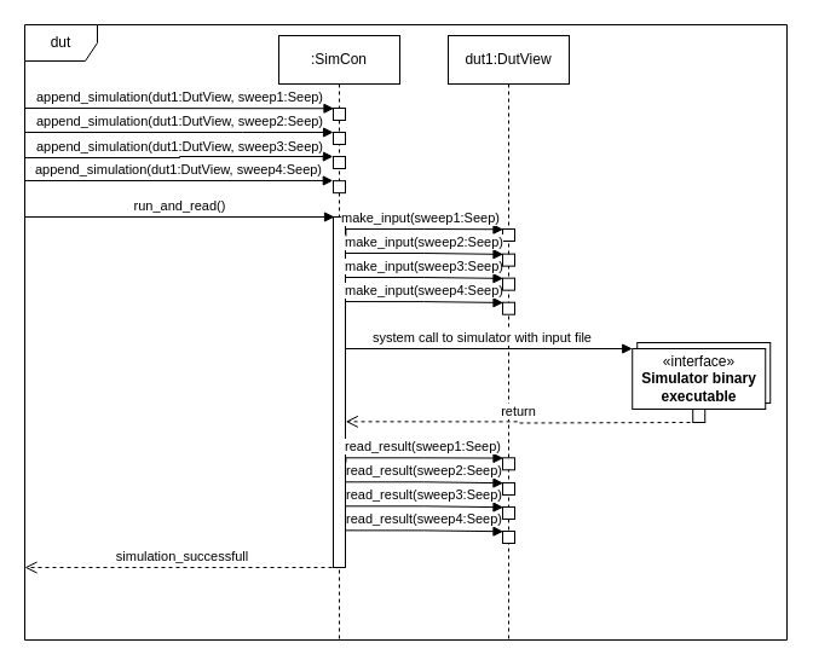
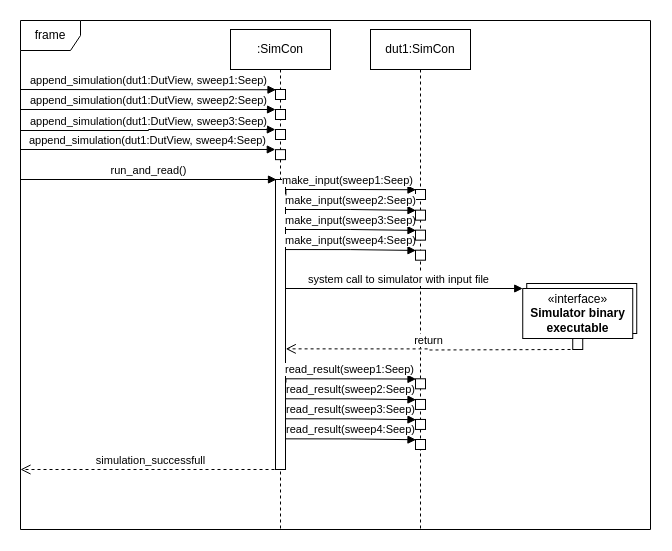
  <mxCell id="0" />
  <mxCell id="1" parent="0" />
- <mxCell id="2" value="dut" style="shape=umlFrame;whiteSpace=wrap;html=1;" vertex="1" parent="1"><mxGeometry x="20" y="20" width="630" height="509" as="geometry" /></mxCell>
+ <mxCell id="2" value="frame" style="shape=umlFrame;whiteSpace=wrap;html=1;" vertex="1" parent="1"><mxGeometry x="20" y="20" width="630" height="509" as="geometry" /></mxCell>
  <mxCell id="3" value="run_and_read()" style="html=1;verticalAlign=bottom;endArrow=block;rounded=0;edgeStyle=orthogonalEdgeStyle;" edge="1" parent="1"><mxGeometry width="80" relative="1" as="geometry"><mxPoint x="20" y="179" as="sourcePoint" /><mxPoint x="276" y="179" as="targetPoint" /><Array as="points"><mxPoint x="276" y="179" /></Array></mxGeometry></mxCell>
  <mxCell id="4" value="append_simulation(dut1:DutView, sweep1:Seep)" style="html=1;verticalAlign=bottom;endArrow=block;rounded=0;edgeStyle=orthogonalEdgeStyle;entryX=0.05;entryY=0.025;entryDx=0;entryDy=0;entryPerimeter=0;" edge="1" parent="1" target="9"><mxGeometry width="80" relative="1" as="geometry"><mxPoint x="20" y="89" as="sourcePoint" /><mxPoint x="260" y="119" as="targetPoint" /><Array as="points"><mxPoint x="20" y="89" /></Array></mxGeometry></mxCell>
  <mxCell id="5" value="append_simulation(dut1:DutView, sweep2:Seep)" style="html=1;verticalAlign=bottom;endArrow=block;rounded=0;edgeStyle=orthogonalEdgeStyle;entryX=0.003;entryY=0;entryDx=0;entryDy=0;entryPerimeter=0;" edge="1" parent="1" target="10"><mxGeometry width="80" relative="1" as="geometry"><mxPoint x="20" y="109" as="sourcePoint" /><mxPoint x="180" y="109" as="targetPoint" /><Array as="points"><mxPoint x="200" y="109" /><mxPoint x="200" y="109" /></Array><mxPoint as="offset" /></mxGeometry></mxCell>
  <mxCell id="6" value="append_simulation(dut1:DutView, sweep3:Seep)" style="html=1;verticalAlign=bottom;endArrow=block;rounded=0;edgeStyle=orthogonalEdgeStyle;entryX=-0.015;entryY=0.002;entryDx=0;entryDy=0;entryPerimeter=0;" edge="1" parent="1" target="11"><mxGeometry width="80" relative="1" as="geometry"><mxPoint x="20" y="130" as="sourcePoint" /><mxPoint x="260" y="129" as="targetPoint" /><Array as="points"><mxPoint x="148" y="130" /><mxPoint x="275" y="129" /></Array><mxPoint as="offset" /></mxGeometry></mxCell>
  <mxCell id="7" value="append_simulation(dut1:DutView, sweep4:Seep)" style="html=1;verticalAlign=bottom;endArrow=block;rounded=0;edgeStyle=orthogonalEdgeStyle;entryX=-0.02;entryY=-0.017;entryDx=0;entryDy=0;entryPerimeter=0;" edge="1" parent="1" target="12"><mxGeometry width="80" relative="1" as="geometry"><mxPoint x="20" y="149.14" as="sourcePoint" /><mxPoint x="260" y="149.14" as="targetPoint" /><Array as="points"><mxPoint x="275" y="149" /></Array><mxPoint as="offset" /></mxGeometry></mxCell>
  <mxCell id="8" value=":SimCon" style="shape=umlLifeline;perimeter=lifelinePerimeter;whiteSpace=wrap;html=1;container=1;collapsible=0;recursiveResize=0;outlineConnect=0;" vertex="1" parent="1"><mxGeometry x="230" y="29" width="100" height="500" as="geometry" /></mxCell>
  <mxCell id="9" value="" style="html=1;points=[];perimeter=orthogonalPerimeter;" vertex="1" parent="8"><mxGeometry x="45" y="60" width="10" height="10" as="geometry" /></mxCell>
  <mxCell id="10" value="" style="html=1;points=[];perimeter=orthogonalPerimeter;" vertex="1" parent="8"><mxGeometry x="45" y="80" width="10" height="10" as="geometry" /></mxCell>
  <mxCell id="11" value="" style="html=1;points=[];perimeter=orthogonalPerimeter;" vertex="1" parent="8"><mxGeometry x="45" y="100" width="10" height="10" as="geometry" /></mxCell>
  <mxCell id="12" value="" style="html=1;points=[];perimeter=orthogonalPerimeter;" vertex="1" parent="8"><mxGeometry x="45" y="120.14" width="10" height="10" as="geometry" /></mxCell>
  <mxCell id="13" value="" style="html=1;points=[];perimeter=orthogonalPerimeter;" vertex="1" parent="8"><mxGeometry x="45" y="150" width="10" height="290" as="geometry" /></mxCell>
- <mxCell id="14" value="dut1:DutView" style="shape=umlLifeline;perimeter=lifelinePerimeter;whiteSpace=wrap;html=1;container=1;collapsible=0;recursiveResize=0;outlineConnect=0;" vertex="1" parent="1"><mxGeometry x="370" y="29" width="100" height="500" as="geometry" /></mxCell>
+ <mxCell id="14" value="dut1:SimCon" style="shape=umlLifeline;perimeter=lifelinePerimeter;whiteSpace=wrap;html=1;container=1;collapsible=0;recursiveResize=0;outlineConnect=0;" vertex="1" parent="1"><mxGeometry x="370" y="29" width="100" height="500" as="geometry" /></mxCell>
  <mxCell id="15" value="" style="html=1;points=[];perimeter=orthogonalPerimeter;" vertex="1" parent="14"><mxGeometry x="45" y="160" width="10" height="10" as="geometry" /></mxCell>
  <mxCell id="16" value="" style="html=1;points=[];perimeter=orthogonalPerimeter;" vertex="1" parent="14"><mxGeometry x="45" y="220.7" width="10" height="10" as="geometry" /></mxCell>
  <mxCell id="17" value="make_input(sweep4:Seep)" style="html=1;verticalAlign=bottom;endArrow=block;rounded=0;edgeStyle=orthogonalEdgeStyle;entryX=0.05;entryY=0.025;entryDx=0;entryDy=0;entryPerimeter=0;exitX=1.044;exitY=0.055;exitDx=0;exitDy=0;exitPerimeter=0;" edge="1" parent="14" target="16"><mxGeometry width="80" relative="1" as="geometry"><mxPoint x="-84.56" y="220.05" as="sourcePoint" /><mxPoint x="30" y="250.7" as="targetPoint" /><Array as="points"><mxPoint x="-20" y="219.7" /><mxPoint x="46" y="220.7" /></Array></mxGeometry></mxCell>
  <mxCell id="18" value="make_input(sweep3:Seep)" style="html=1;verticalAlign=bottom;endArrow=block;rounded=0;edgeStyle=orthogonalEdgeStyle;entryX=0.05;entryY=0.025;entryDx=0;entryDy=0;entryPerimeter=0;exitX=1.044;exitY=0.055;exitDx=0;exitDy=0;exitPerimeter=0;" edge="1" parent="14" target="19"><mxGeometry width="80" relative="1" as="geometry"><mxPoint x="-84.56" y="200.0" as="sourcePoint" /><mxPoint x="30" y="230.65" as="targetPoint" /><Array as="points"><mxPoint x="-20" y="199.65" /><mxPoint x="46" y="200.65" /></Array></mxGeometry></mxCell>
  <mxCell id="19" value="" style="html=1;points=[];perimeter=orthogonalPerimeter;" vertex="1" parent="14"><mxGeometry x="45" y="200.65" width="10" height="10" as="geometry" /></mxCell>
  <mxCell id="20" value="make_input(sweep2:Seep)" style="html=1;verticalAlign=bottom;endArrow=block;rounded=0;edgeStyle=orthogonalEdgeStyle;entryX=0.05;entryY=0.025;entryDx=0;entryDy=0;entryPerimeter=0;exitX=1.044;exitY=0.055;exitDx=0;exitDy=0;exitPerimeter=0;" edge="1" parent="14" target="21"><mxGeometry width="80" relative="1" as="geometry"><mxPoint x="-84.56" y="180.0" as="sourcePoint" /><mxPoint x="30" y="210.65" as="targetPoint" /><Array as="points"><mxPoint x="-20" y="179.65" /><mxPoint x="46" y="180.65" /></Array></mxGeometry></mxCell>
  <mxCell id="21" value="" style="html=1;points=[];perimeter=orthogonalPerimeter;" vertex="1" parent="14"><mxGeometry x="45" y="180.65" width="10" height="10" as="geometry" /></mxCell>
  <mxCell id="22" value="" style="html=1;points=[];perimeter=orthogonalPerimeter;" vertex="1" parent="14"><mxGeometry x="45" y="349.3" width="10" height="10" as="geometry" /></mxCell>
  <mxCell id="23" value="" style="html=1;points=[];perimeter=orthogonalPerimeter;" vertex="1" parent="14"><mxGeometry x="45" y="410" width="10" height="10" as="geometry" /></mxCell>
  <mxCell id="24" value="read_result(sweep4:Seep)" style="html=1;verticalAlign=bottom;endArrow=block;rounded=0;edgeStyle=orthogonalEdgeStyle;entryX=0.05;entryY=0.025;entryDx=0;entryDy=0;entryPerimeter=0;exitX=1.044;exitY=0.055;exitDx=0;exitDy=0;exitPerimeter=0;" edge="1" parent="14" target="23"><mxGeometry width="80" relative="1" as="geometry"><mxPoint x="-84.56" y="409.35" as="sourcePoint" /><mxPoint x="-330" y="420" as="targetPoint" /><Array as="points"><mxPoint x="-20" y="409" /><mxPoint x="46" y="410" /></Array></mxGeometry></mxCell>
  <mxCell id="25" value="read_result(sweep3:Seep)" style="html=1;verticalAlign=bottom;endArrow=block;rounded=0;edgeStyle=orthogonalEdgeStyle;entryX=0.05;entryY=0.025;entryDx=0;entryDy=0;entryPerimeter=0;exitX=1.044;exitY=0.055;exitDx=0;exitDy=0;exitPerimeter=0;" edge="1" parent="14" target="26"><mxGeometry width="80" relative="1" as="geometry"><mxPoint x="-84.56" y="389.3" as="sourcePoint" /><mxPoint x="-330" y="399.95" as="targetPoint" /><Array as="points"><mxPoint x="-20" y="388.95" /><mxPoint x="46" y="389.95" /></Array></mxGeometry></mxCell>
  <mxCell id="26" value="" style="html=1;points=[];perimeter=orthogonalPerimeter;" vertex="1" parent="14"><mxGeometry x="45" y="389.95" width="10" height="10" as="geometry" /></mxCell>
  <mxCell id="27" value="read_result(sweep2:Seep)" style="html=1;verticalAlign=bottom;endArrow=block;rounded=0;edgeStyle=orthogonalEdgeStyle;entryX=0.05;entryY=0.025;entryDx=0;entryDy=0;entryPerimeter=0;exitX=1.044;exitY=0.055;exitDx=0;exitDy=0;exitPerimeter=0;" edge="1" parent="14" target="28"><mxGeometry width="80" relative="1" as="geometry"><mxPoint x="-84.56" y="369.3" as="sourcePoint" /><mxPoint x="-330" y="379.95" as="targetPoint" /><Array as="points"><mxPoint x="-20" y="368.95" /><mxPoint x="46" y="369.95" /></Array></mxGeometry></mxCell>
  <mxCell id="28" value="" style="html=1;points=[];perimeter=orthogonalPerimeter;" vertex="1" parent="14"><mxGeometry x="45" y="369.95" width="10" height="10" as="geometry" /></mxCell>
  <mxCell id="29" value="read_result(sweep1:Seep)" style="html=1;verticalAlign=bottom;endArrow=block;rounded=0;edgeStyle=orthogonalEdgeStyle;entryX=0.05;entryY=0.025;entryDx=0;entryDy=0;entryPerimeter=0;exitX=1.044;exitY=0.055;exitDx=0;exitDy=0;exitPerimeter=0;" edge="1" parent="14" target="22"><mxGeometry width="80" relative="1" as="geometry"><mxPoint x="-84.56" y="353.05" as="sourcePoint" /><mxPoint x="30" y="379.3" as="targetPoint" /><Array as="points"><mxPoint x="-85" y="349.3" /><mxPoint x="-20" y="349.3" /></Array></mxGeometry></mxCell>
  <mxCell id="30" value="make_input(sweep1:Seep)" style="html=1;verticalAlign=bottom;endArrow=block;rounded=0;edgeStyle=orthogonalEdgeStyle;entryX=0.05;entryY=0.025;entryDx=0;entryDy=0;entryPerimeter=0;exitX=1.044;exitY=0.055;exitDx=0;exitDy=0;exitPerimeter=0;" edge="1" parent="1" target="15" source="13"><mxGeometry width="80" relative="1" as="geometry"><mxPoint x="270" y="189" as="sourcePoint" /><mxPoint x="400" y="219" as="targetPoint" /><Array as="points"><mxPoint x="285" y="189" /><mxPoint x="350" y="189" /></Array></mxGeometry></mxCell>
  <mxCell id="31" value="«interface»&lt;br&gt;&lt;b&gt;Simulator binary&lt;br&gt;executable&lt;br&gt;&lt;/b&gt;" style="html=1;" vertex="1" parent="1"><mxGeometry x="526.24" y="283" width="110" height="50" as="geometry" /></mxCell>
  <mxCell id="32" value="«interface»&lt;br&gt;&lt;b&gt;Simulator binary&lt;br&gt;executable&lt;br&gt;&lt;/b&gt;" style="html=1;" vertex="1" parent="1"><mxGeometry x="522.24" y="288" width="110" height="50" as="geometry" /></mxCell>
  <mxCell id="33" value="system call to simulator with input file" style="html=1;verticalAlign=bottom;endArrow=block;rounded=0;edgeStyle=orthogonalEdgeStyle;exitX=0.976;exitY=0.596;exitDx=0;exitDy=0;exitPerimeter=0;entryX=0;entryY=0;entryDx=0;entryDy=0;" edge="1" parent="1" target="32"><mxGeometry width="80" relative="1" as="geometry"><mxPoint x="285" y="300.32" as="sourcePoint" /><mxPoint x="370.24" y="299" as="targetPoint" /><Array as="points"><mxPoint x="285.24" y="288" /></Array></mxGeometry></mxCell>
  <mxCell id="34" value="" style="html=1;points=[];perimeter=orthogonalPerimeter;" vertex="1" parent="1"><mxGeometry x="572.24" y="338" width="10" height="11" as="geometry" /></mxCell>
  <mxCell id="35" value="return" style="html=1;verticalAlign=bottom;endArrow=open;dashed=1;endSize=8;rounded=0;edgeStyle=orthogonalEdgeStyle;entryX=1.025;entryY=0.584;entryDx=0;entryDy=0;entryPerimeter=0;" edge="1" parent="1" target="13"><mxGeometry relative="1" as="geometry"><mxPoint x="570" y="349" as="sourcePoint" /><mxPoint x="290" y="349" as="targetPoint" /></mxGeometry></mxCell>
  <mxCell id="36" value="simulation_successfull" style="html=1;verticalAlign=bottom;endArrow=open;dashed=1;endSize=8;rounded=0;edgeStyle=orthogonalEdgeStyle;" edge="1" parent="1"><mxGeometry relative="1" as="geometry"><mxPoint x="280" y="469" as="sourcePoint" /><mxPoint x="20" y="469" as="targetPoint" /></mxGeometry></mxCell>
